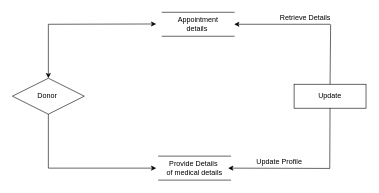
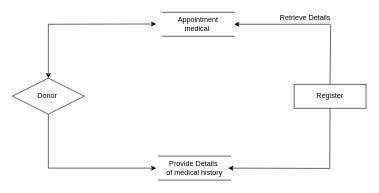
  <mxCell id="0" />
  <mxCell id="1" parent="0" />
  <mxCell id="2" value="" style="endArrow=classic;html=1;" edge="1" parent="1"><mxGeometry width="50" height="50" relative="1" as="geometry"><mxPoint x="80" y="40" as="sourcePoint" /><mxPoint x="260" y="39.5" as="targetPoint" /></mxGeometry></mxCell>
  <mxCell id="3" value="" style="endArrow=classic;html=1;" edge="1" parent="1" target="4"><mxGeometry width="50" height="50" relative="1" as="geometry"><mxPoint x="80" y="40" as="sourcePoint" /><mxPoint x="80" y="170" as="targetPoint" /></mxGeometry></mxCell>
  <mxCell id="4" value="Donor&amp;nbsp;" style="rhombus;whiteSpace=wrap;html=1;" vertex="1" parent="1"><mxGeometry x="20" y="130" width="120" height="60" as="geometry" /></mxCell>
  <mxCell id="5" value="" style="endArrow=none;html=1;exitX=0.5;exitY=1;exitDx=0;exitDy=0;" edge="1" parent="1" source="4"><mxGeometry width="50" height="50" relative="1" as="geometry"><mxPoint x="79.5" y="200" as="sourcePoint" /><mxPoint x="80" y="280" as="targetPoint" /></mxGeometry></mxCell>
  <mxCell id="6" value="" style="endArrow=classic;html=1;" edge="1" parent="1"><mxGeometry width="50" height="50" relative="1" as="geometry"><mxPoint x="80" y="280" as="sourcePoint" /><mxPoint x="260" y="280" as="targetPoint" /></mxGeometry></mxCell>
- <mxCell id="7" value="Update" style="rounded=0;whiteSpace=wrap;html=1;" vertex="1" parent="1"><mxGeometry x="490" y="140" width="120" height="40" as="geometry" /></mxCell>
+ <mxCell id="7" value="Register" style="rounded=0;whiteSpace=wrap;html=1;" vertex="1" parent="1"><mxGeometry x="490" y="140" width="120" height="40" as="geometry" /></mxCell>
  <mxCell id="8" value="" style="endArrow=classic;html=1;" edge="1" parent="1"><mxGeometry width="50" height="50" relative="1" as="geometry"><mxPoint x="550" y="280.5" as="sourcePoint" /><mxPoint x="380" y="280" as="targetPoint" /></mxGeometry></mxCell>
  <mxCell id="9" value="" style="endArrow=none;html=1;entryX=0.5;entryY=1;entryDx=0;entryDy=0;" edge="1" parent="1" target="7"><mxGeometry width="50" height="50" relative="1" as="geometry"><mxPoint x="549.5" y="280" as="sourcePoint" /><mxPoint x="549.5" y="210" as="targetPoint" /></mxGeometry></mxCell>
  <mxCell id="10" value="" style="endArrow=none;html=1;" edge="1" parent="1"><mxGeometry width="50" height="50" relative="1" as="geometry"><mxPoint x="550" y="140" as="sourcePoint" /><mxPoint x="551" y="40" as="targetPoint" /></mxGeometry></mxCell>
  <mxCell id="11" value="" style="endArrow=classic;html=1;" edge="1" parent="1"><mxGeometry width="50" height="50" relative="1" as="geometry"><mxPoint x="550" y="40" as="sourcePoint" /><mxPoint x="390" y="40" as="targetPoint" /></mxGeometry></mxCell>
  <mxCell id="12" value="Retrieve Details&amp;nbsp;" style="text;html=1;resizable=0;autosize=1;align=center;verticalAlign=middle;points=[];fillColor=none;strokeColor=none;rounded=0;" vertex="1" parent="1"><mxGeometry x="460" y="20" width="100" height="20" as="geometry" /></mxCell>
- <mxCell id="13" value="Update Profile" style="text;html=1;resizable=0;autosize=1;align=center;verticalAlign=middle;points=[];fillColor=none;strokeColor=none;rounded=0;" vertex="1" parent="1"><mxGeometry x="420" y="260" width="90" height="20" as="geometry" /></mxCell>
- <mxCell id="14" value="Appointment &lt;br&gt;details&amp;nbsp;" style="shape=partialRectangle;whiteSpace=wrap;html=1;left=0;right=0;fillColor=none;" vertex="1" parent="1"><mxGeometry x="270" y="20" width="120" height="40" as="geometry" /></mxCell>
- <mxCell id="15" value="Provide Details&amp;nbsp;&lt;br&gt;of medical details" style="shape=partialRectangle;whiteSpace=wrap;html=1;left=0;right=0;fillColor=none;" vertex="1" parent="1"><mxGeometry x="264" y="260" width="120" height="40" as="geometry" /></mxCell>
+ <mxCell id="14" value="Appointment &lt;br&gt;medical&amp;nbsp;" style="shape=partialRectangle;whiteSpace=wrap;html=1;left=0;right=0;fillColor=none;" vertex="1" parent="1"><mxGeometry x="270" y="20" width="120" height="40" as="geometry" /></mxCell>
+ <mxCell id="15" value="Provide Details&amp;nbsp;&lt;br&gt;of medical history" style="shape=partialRectangle;whiteSpace=wrap;html=1;left=0;right=0;fillColor=none;" vertex="1" parent="1"><mxGeometry x="264" y="260" width="120" height="40" as="geometry" /></mxCell>
